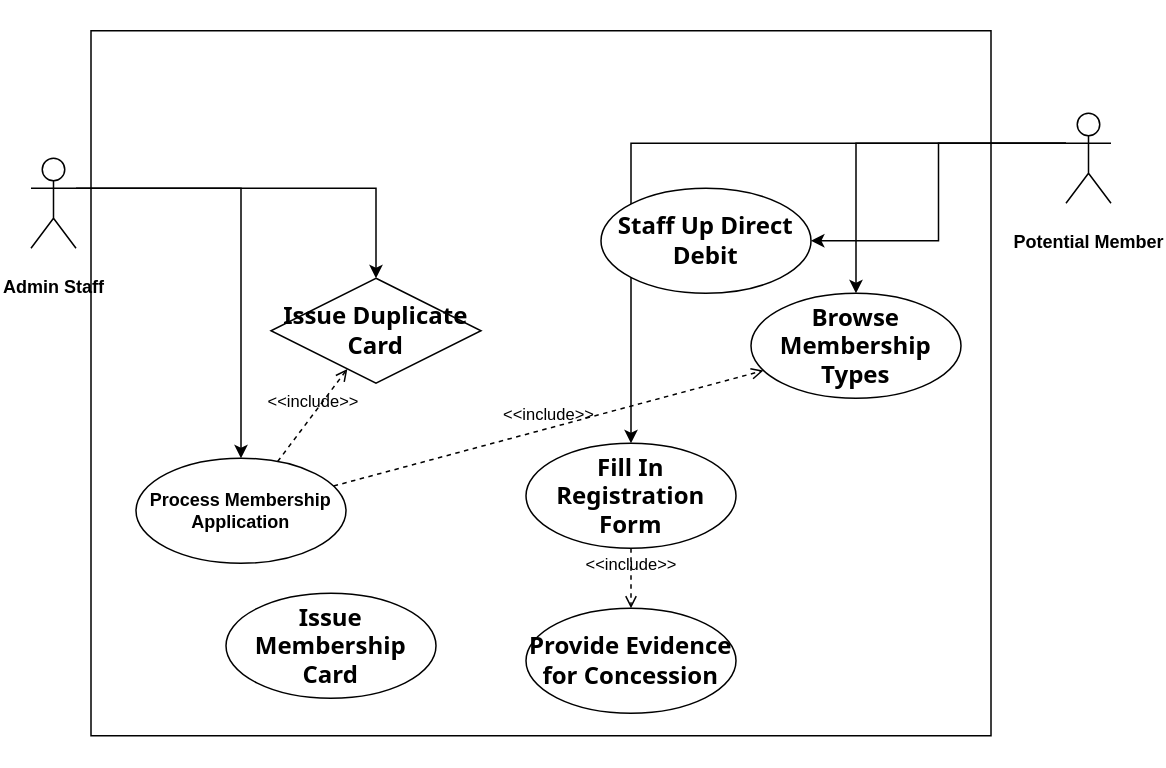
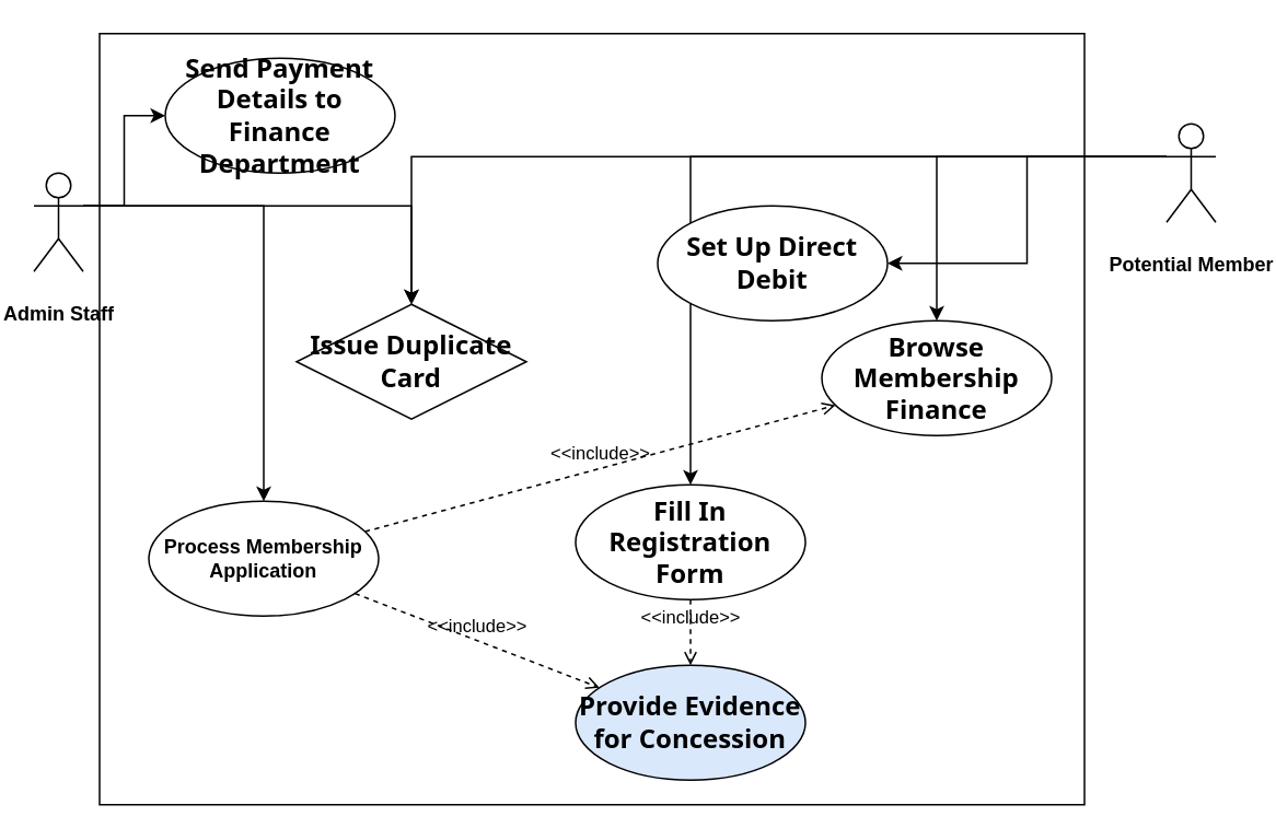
  <mxCell id="0" />
  <mxCell id="1" parent="0" />
  <mxCell id="2" value="" style="rounded=0;whiteSpace=wrap;html=1;fillColor=none;" vertex="1" parent="1"><mxGeometry x="60" y="20" width="600" height="470" as="geometry" /></mxCell>
  <mxCell id="3" style="edgeStyle=orthogonalEdgeStyle;rounded=0;orthogonalLoop=1;jettySize=auto;html=1;exitX=0;exitY=0.333;exitDx=0;exitDy=0;exitPerimeter=0;" edge="1" parent="1" source="7" target="13"><mxGeometry relative="1" as="geometry" /></mxCell>
  <mxCell id="4" style="edgeStyle=orthogonalEdgeStyle;rounded=0;orthogonalLoop=1;jettySize=auto;html=1;exitX=0;exitY=0.333;exitDx=0;exitDy=0;exitPerimeter=0;" edge="1" parent="1" source="7" target="16"><mxGeometry relative="1" as="geometry" /></mxCell>
  <mxCell id="5" style="edgeStyle=orthogonalEdgeStyle;rounded=0;orthogonalLoop=1;jettySize=auto;html=1;exitX=0;exitY=0.333;exitDx=0;exitDy=0;exitPerimeter=0;" edge="1" parent="1" source="7" target="12"><mxGeometry relative="1" as="geometry" /></mxCell>
+ <mxCell id="6" style="edgeStyle=orthogonalEdgeStyle;rounded=0;orthogonalLoop=1;jettySize=auto;html=1;exitX=0;exitY=0.333;exitDx=0;exitDy=0;exitPerimeter=0;" edge="1" parent="1" source="7" target="18"><mxGeometry relative="1" as="geometry" /></mxCell>
  <mxCell id="7" value="&lt;p class=&quot;MsoNormal&quot;&gt;&lt;b&gt;Potential Member&lt;/b&gt;&lt;/p&gt;" style="shape=umlActor;verticalLabelPosition=bottom;verticalAlign=top;html=1;outlineConnect=0;" vertex="1" parent="1"><mxGeometry x="710" y="75" width="30" height="60" as="geometry" /></mxCell>
  <mxCell id="8" style="edgeStyle=orthogonalEdgeStyle;rounded=0;orthogonalLoop=1;jettySize=auto;html=1;exitX=1;exitY=0.333;exitDx=0;exitDy=0;exitPerimeter=0;" edge="1" parent="1" source="11" target="18"><mxGeometry relative="1" as="geometry" /></mxCell>
  <mxCell id="9" style="edgeStyle=orthogonalEdgeStyle;rounded=0;orthogonalLoop=1;jettySize=auto;html=1;exitX=1;exitY=0.333;exitDx=0;exitDy=0;exitPerimeter=0;" edge="1" parent="1" source="11" target="15"><mxGeometry relative="1" as="geometry" /></mxCell>
+ <mxCell id="10" style="edgeStyle=orthogonalEdgeStyle;rounded=0;orthogonalLoop=1;jettySize=auto;html=1;exitX=1;exitY=0.333;exitDx=0;exitDy=0;exitPerimeter=0;" edge="1" parent="1" source="11" target="19"><mxGeometry relative="1" as="geometry" /></mxCell>
  <mxCell id="11" value="&lt;p class=&quot;MsoNormal&quot;&gt;&lt;b&gt;Admin Staff&lt;/b&gt;&lt;/p&gt;" style="shape=umlActor;verticalLabelPosition=bottom;verticalAlign=top;html=1;" vertex="1" parent="1"><mxGeometry x="20" y="105" width="30" height="60" as="geometry" /></mxCell>
- <mxCell id="12" value="&lt;p class=&quot;MsoNormal&quot;&gt;&lt;b&gt;&lt;span style=&quot;mso-spacerun:'yes';font-family:'Segoe UI';mso-fareast-font-family:宋体;&#10;color:rgb(55,65,81);font-weight:bold;font-size:12.0pt;&#10;mso-font-kerning:0.0pt;&quot;&gt;Browse Membership Types&lt;/span&gt;&lt;/b&gt;&lt;/p&gt;" style="ellipse;whiteSpace=wrap;html=1;" vertex="1" parent="1"><mxGeometry x="500" y="195" width="140" height="70" as="geometry" /></mxCell>
+ <mxCell id="12" value="&lt;p class=&quot;MsoNormal&quot;&gt;&lt;b&gt;&lt;span style=&quot;mso-spacerun:'yes';font-family:'Segoe UI';mso-fareast-font-family:宋体;&#10;color:rgb(55,65,81);font-weight:bold;font-size:12.0pt;&#10;mso-font-kerning:0.0pt;&quot;&gt;Browse Membership Finance&lt;/span&gt;&lt;/b&gt;&lt;/p&gt;" style="ellipse;whiteSpace=wrap;html=1;" vertex="1" parent="1"><mxGeometry x="500" y="195" width="140" height="70" as="geometry" /></mxCell>
  <mxCell id="13" value="&lt;p class=&quot;MsoNormal&quot;&gt;&lt;b&gt;&lt;span style=&quot;mso-spacerun:'yes';font-family:'Segoe UI';mso-fareast-font-family:宋体;&#10;color:rgb(55,65,81);font-weight:bold;font-size:12.0pt;&#10;mso-font-kerning:0.0pt;&quot;&gt;Fill In Registration Form&lt;/span&gt;&lt;/b&gt;&lt;/p&gt;" style="ellipse;whiteSpace=wrap;html=1;" vertex="1" parent="1"><mxGeometry x="350" y="295" width="140" height="70" as="geometry" /></mxCell>
- <mxCell id="14" value="&lt;p class=&quot;MsoNormal&quot;&gt;&lt;b&gt;&lt;span style=&quot;mso-spacerun:'yes';font-family:'Segoe UI';mso-fareast-font-family:宋体;&#10;color:rgb(55,65,81);font-weight:bold;font-size:12.0pt;&#10;mso-font-kerning:0.0pt;&quot;&gt;Provide Evidence for Concession&lt;/span&gt;&lt;/b&gt;&lt;/p&gt;" style="ellipse;whiteSpace=wrap;html=1;" vertex="1" parent="1"><mxGeometry x="350" y="405" width="140" height="70" as="geometry" /></mxCell>
+ <mxCell id="14" value="&lt;p class=&quot;MsoNormal&quot;&gt;&lt;b&gt;&lt;span style=&quot;mso-spacerun:'yes';font-family:'Segoe UI';mso-fareast-font-family:宋体;&#10;color:rgb(55,65,81);font-weight:bold;font-size:12.0pt;&#10;mso-font-kerning:0.0pt;&quot;&gt;Provide Evidence for Concession&lt;/span&gt;&lt;/b&gt;&lt;/p&gt;" style="ellipse;whiteSpace=wrap;html=1;fillColor=#dae8fc;" vertex="1" parent="1"><mxGeometry x="350" y="405" width="140" height="70" as="geometry" /></mxCell>
  <mxCell id="15" value="&lt;p class=&quot;MsoNormal&quot;&gt;&lt;b&gt;Process Membership Application&lt;/b&gt;&lt;/p&gt;" style="ellipse;whiteSpace=wrap;html=1;" vertex="1" parent="1"><mxGeometry x="90" y="305" width="140" height="70" as="geometry" /></mxCell>
- <mxCell id="16" value="&lt;p class=&quot;MsoNormal&quot;&gt;&lt;b&gt;&lt;span style=&quot;mso-spacerun:'yes';font-family:'Segoe UI';mso-fareast-font-family:宋体;&#10;color:rgb(55,65,81);font-weight:bold;font-size:12.0pt;&#10;mso-font-kerning:0.0pt;&quot;&gt;Staff Up Direct Debit&lt;/span&gt;&lt;/b&gt;&lt;/p&gt;" style="ellipse;whiteSpace=wrap;html=1;" vertex="1" parent="1"><mxGeometry x="400" y="125" width="140" height="70" as="geometry" /></mxCell>
- <mxCell id="17" value="&lt;p class=&quot;MsoNormal&quot;&gt;&lt;b&gt;&lt;span style=&quot;mso-spacerun:'yes';font-family:'Segoe UI';mso-fareast-font-family:宋体;&#10;color:rgb(55,65,81);font-weight:bold;font-size:12.0pt;&#10;mso-font-kerning:0.0pt;&quot;&gt;Issue Membership Card&lt;/span&gt;&lt;/b&gt;&lt;/p&gt;" style="ellipse;whiteSpace=wrap;html=1;" vertex="1" parent="1"><mxGeometry x="150" y="395" width="140" height="70" as="geometry" /></mxCell>
+ <mxCell id="16" value="&lt;p class=&quot;MsoNormal&quot;&gt;&lt;b&gt;&lt;span style=&quot;mso-spacerun:'yes';font-family:'Segoe UI';mso-fareast-font-family:宋体;&#10;color:rgb(55,65,81);font-weight:bold;font-size:12.0pt;&#10;mso-font-kerning:0.0pt;&quot;&gt;Set Up Direct Debit&lt;/span&gt;&lt;/b&gt;&lt;/p&gt;" style="ellipse;whiteSpace=wrap;html=1;" vertex="1" parent="1"><mxGeometry x="400" y="125" width="140" height="70" as="geometry" /></mxCell>
  <mxCell id="18" value="&lt;p class=&quot;MsoNormal&quot;&gt;&lt;b&gt;&lt;span style=&quot;mso-spacerun:'yes';font-family:'Segoe UI';mso-fareast-font-family:宋体;&#10;color:rgb(55,65,81);font-weight:bold;font-size:12.0pt;&#10;mso-font-kerning:0.0pt;&quot;&gt;Issue Duplicate Card&lt;/span&gt;&lt;/b&gt;&lt;/p&gt;" style="rhombus;whiteSpace=wrap;html=1;" vertex="1" parent="1"><mxGeometry x="180" y="185" width="140" height="70" as="geometry" /></mxCell>
+ <mxCell id="19" value="&lt;p class=&quot;MsoNormal&quot;&gt;&lt;b&gt;&lt;span style=&quot;mso-spacerun:'yes';font-family:'Segoe UI';mso-fareast-font-family:宋体;&#10;color:rgb(55,65,81);font-weight:bold;font-size:12.0pt;&#10;mso-font-kerning:0.0pt;&quot;&gt;Send Payment Details to Finance Department&lt;/span&gt;&lt;/b&gt;&lt;/p&gt;" style="ellipse;whiteSpace=wrap;html=1;" vertex="1" parent="1"><mxGeometry x="100" y="35" width="140" height="70" as="geometry" /></mxCell>
  <mxCell id="20" value="&amp;lt;&amp;lt;include&amp;gt;&amp;gt;" style="html=1;verticalAlign=bottom;labelBackgroundColor=none;endArrow=open;endFill=0;dashed=1;rounded=0;exitX=0.5;exitY=1;exitDx=0;exitDy=0;" edge="1" parent="1" source="13" target="14"><mxGeometry width="160" relative="1" as="geometry"><mxPoint x="180" y="445" as="sourcePoint" /><mxPoint x="280" y="285" as="targetPoint" /></mxGeometry></mxCell>
  <mxCell id="21" value="&amp;lt;&amp;lt;include&amp;gt;&amp;gt;" style="html=1;verticalAlign=bottom;labelBackgroundColor=none;endArrow=open;endFill=0;dashed=1;rounded=0;" edge="1" parent="1" source="15" target="12"><mxGeometry width="160" relative="1" as="geometry"><mxPoint x="-45" y="385" as="sourcePoint" /><mxPoint x="115" y="385" as="targetPoint" /></mxGeometry></mxCell>
- <mxCell id="22" value="&amp;lt;&amp;lt;include&amp;gt;&amp;gt;" style="html=1;verticalAlign=bottom;labelBackgroundColor=none;endArrow=open;endFill=0;dashed=1;rounded=0;" edge="1" parent="1" source="15" target="18"><mxGeometry width="160" relative="1" as="geometry"><mxPoint x="300" y="340" as="sourcePoint" /><mxPoint x="460" y="340" as="targetPoint" /></mxGeometry></mxCell>
+ <mxCell id="22" value="&amp;lt;&amp;lt;include&amp;gt;&amp;gt;" style="html=1;verticalAlign=bottom;labelBackgroundColor=none;endArrow=open;endFill=0;dashed=1;rounded=0;" edge="1" parent="1" source="15" target="14"><mxGeometry width="160" relative="1" as="geometry"><mxPoint x="300" y="340" as="sourcePoint" /><mxPoint x="460" y="340" as="targetPoint" /></mxGeometry></mxCell>
